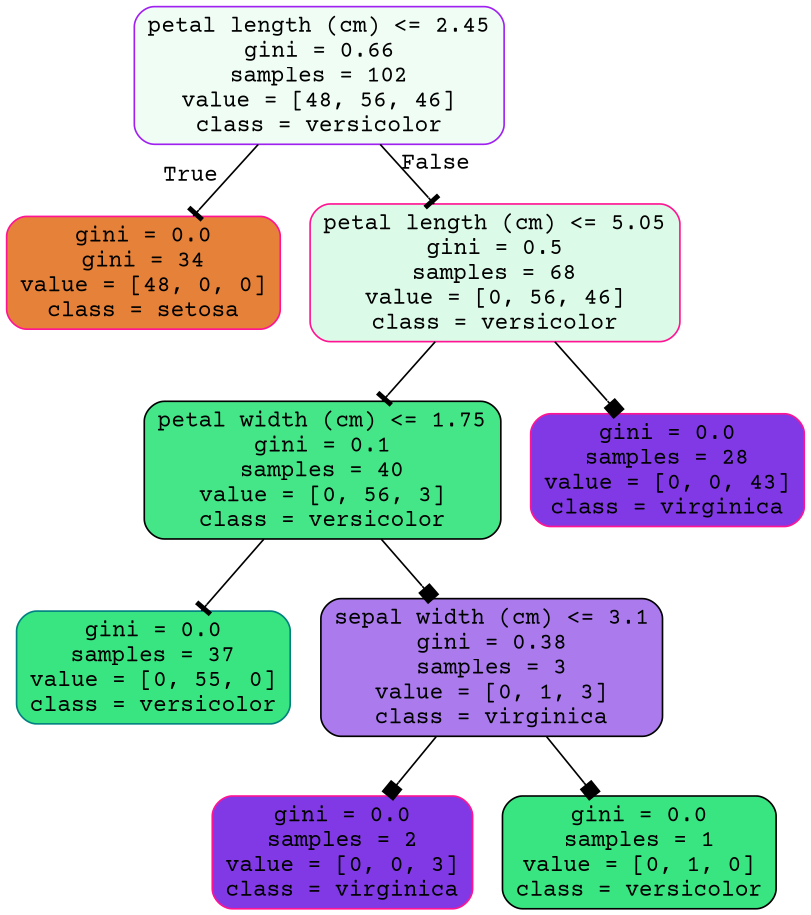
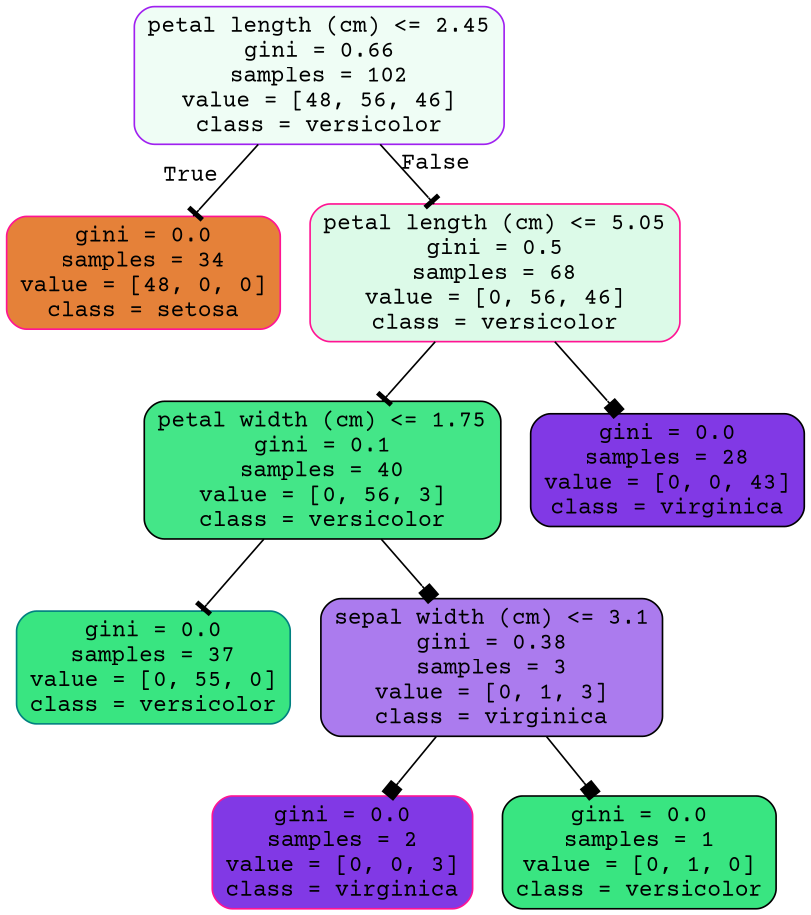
  digraph {
    fontname="Courier Prime"
    node [color=black fillcolor="#8139e5" fontname="Courier Prime" shape=box style="filled, rounded"]
    edge [arrowhead=tee fontname="Courier Prime"]
    n1 [color=purple fillcolor="#effdf5" label="petal length (cm) <= 2.45\ngini = 0.66\nsamples = 102\nvalue = [48, 56, 46]\nclass = versicolor"]
-   n2 [color=deeppink fillcolor="#e58139" label="gini = 0.0\ngini = 34\nvalue = [48, 0, 0]\nclass = setosa"]
+   n2 [color=deeppink fillcolor="#e58139" label="gini = 0.0\nsamples = 34\nvalue = [48, 0, 0]\nclass = setosa"]
    n3 [color=deeppink fillcolor="#dcfae8" label="petal length (cm) <= 5.05\ngini = 0.5\nsamples = 68\nvalue = [0, 56, 46]\nclass = versicolor"]
    n4 [fillcolor="#44e688" label="petal width (cm) <= 1.75\ngini = 0.1\nsamples = 40\nvalue = [0, 56, 3]\nclass = versicolor"]
-   n5 [color=deeppink label="gini = 0.0\nsamples = 28\nvalue = [0, 0, 43]\nclass = virginica"]
+   n5 [label="gini = 0.0\nsamples = 28\nvalue = [0, 0, 43]\nclass = virginica"]
    n6 [color=teal fillcolor="#39e581" label="gini = 0.0\nsamples = 37\nvalue = [0, 55, 0]\nclass = versicolor"]
    n7 [fillcolor="#ab7bee" label="sepal width (cm) <= 3.1\ngini = 0.38\nsamples = 3\nvalue = [0, 1, 3]\nclass = virginica"]
    n8 [color=deeppink label="gini = 0.0\nsamples = 2\nvalue = [0, 0, 3]\nclass = virginica"]
    n9 [fillcolor="#39e581" label="gini = 0.0\nsamples = 1\nvalue = [0, 1, 0]\nclass = versicolor"]
    n1 -> n2 [headlabel=True labelangle=45 labeldistance=2.5]
    n1 -> n3 [headlabel=False labelangle=-45 labeldistance=2.5]
    n3 -> n4
    n3 -> n5 [arrowhead=box]
    n4 -> n6
    n4 -> n7 [arrowhead=box]
    n7 -> n8 [arrowhead=box]
    n7 -> n9 [arrowhead=box]
  }
